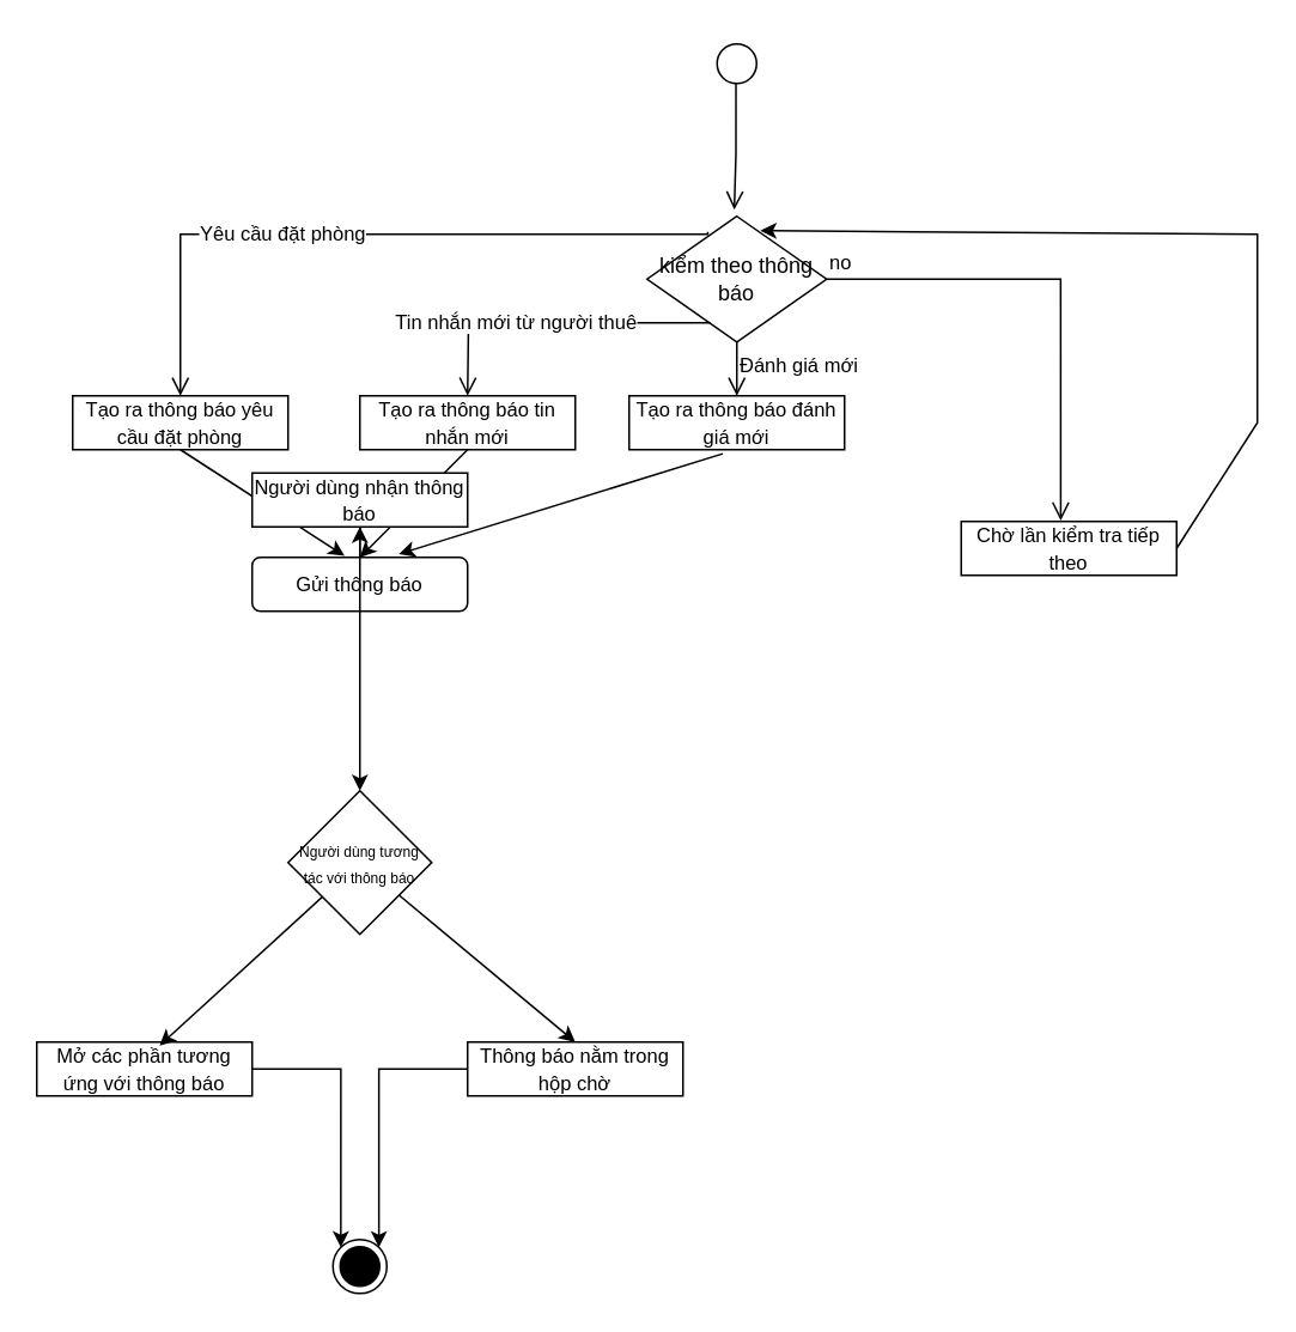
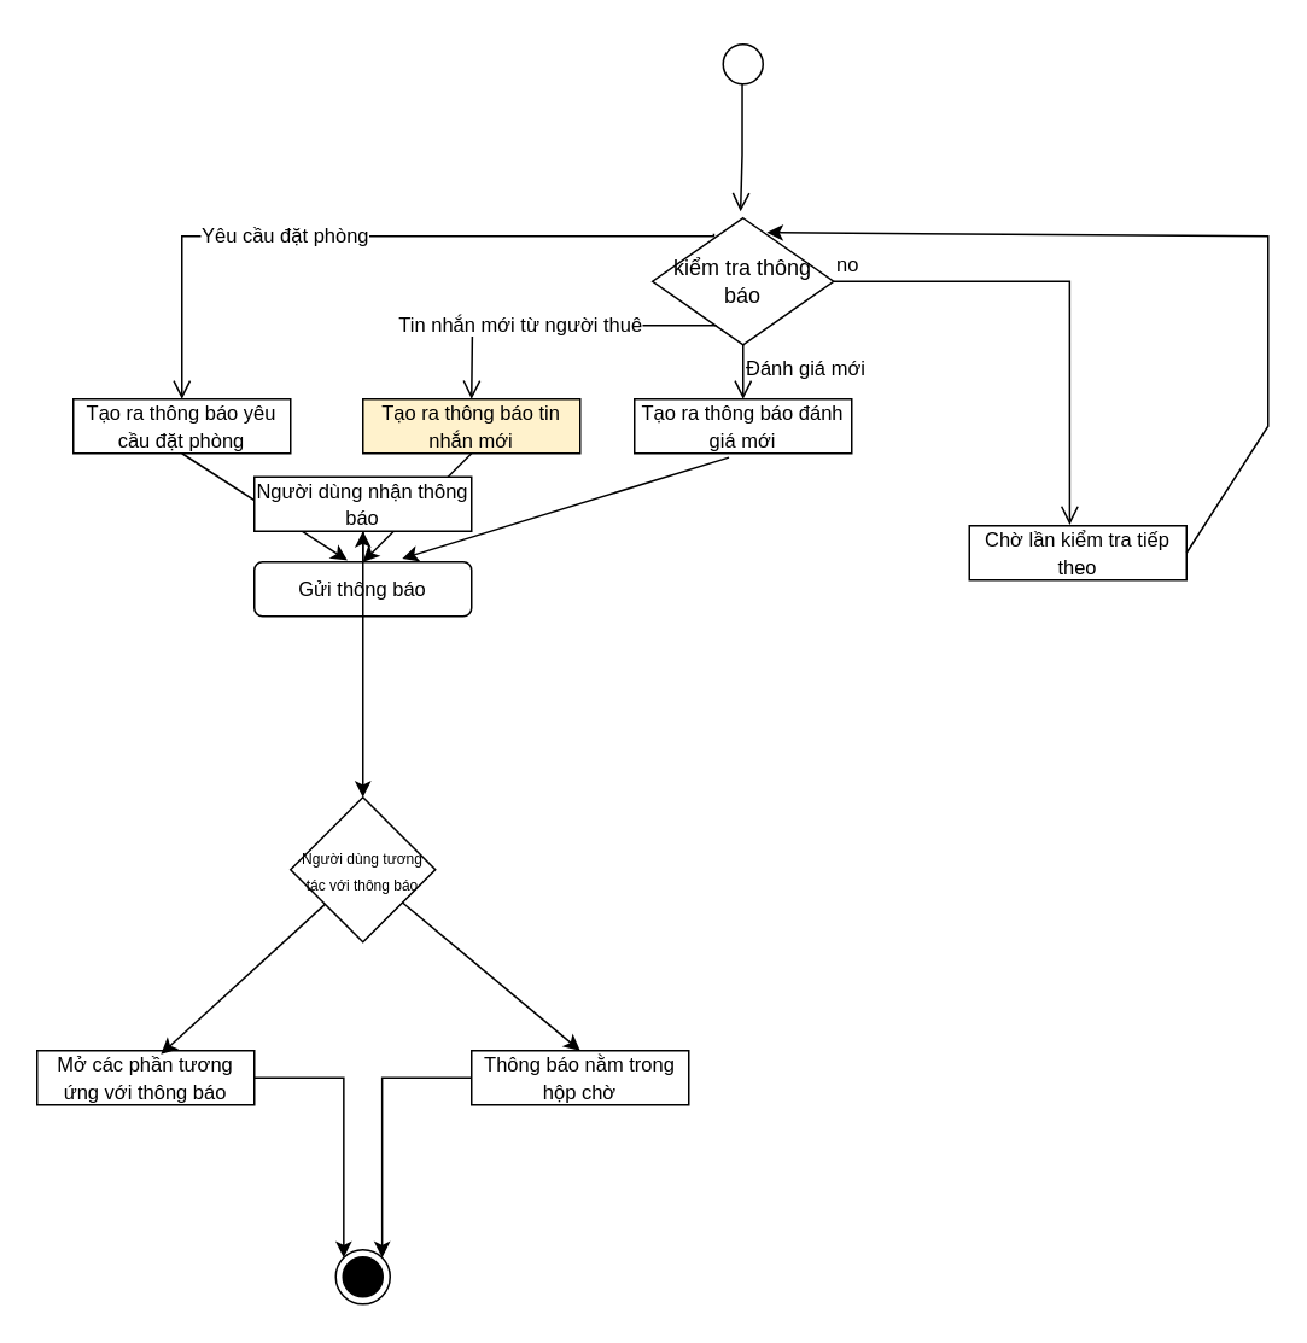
  <mxCell id="0" />
  <mxCell id="1" parent="0" />
  <mxCell id="2" value="" style="ellipse;html=1;shape=startState;" vertex="1" parent="1"><mxGeometry x="395" y="20" width="30" height="30" as="geometry" /></mxCell>
  <mxCell id="3" value="" style="edgeStyle=orthogonalEdgeStyle;html=1;verticalAlign=bottom;endArrow=open;endSize=8;rounded=0;entryX=0.486;entryY=-0.053;entryDx=0;entryDy=0;entryPerimeter=0;exitX=0.484;exitY=0.85;exitDx=0;exitDy=0;exitPerimeter=0;" edge="1" source="2" parent="1" target="4"><mxGeometry relative="1" as="geometry"><mxPoint x="405" y="110" as="targetPoint" /></mxGeometry></mxCell>
- <mxCell id="4" value="kiểm theo thông báo" style="rhombus;whiteSpace=wrap;html=1;" vertex="1" parent="1"><mxGeometry x="360" y="120" width="100" height="70" as="geometry" /></mxCell>
+ <mxCell id="4" value="kiểm tra thông báo" style="rhombus;whiteSpace=wrap;html=1;" vertex="1" parent="1"><mxGeometry x="360" y="120" width="100" height="70" as="geometry" /></mxCell>
  <mxCell id="5" value="no" style="edgeStyle=orthogonalEdgeStyle;html=1;align=left;verticalAlign=bottom;endArrow=open;endSize=8;rounded=0;entryX=0.462;entryY=-0.019;entryDx=0;entryDy=0;entryPerimeter=0;" edge="1" source="4" parent="1" target="7"><mxGeometry x="-1" relative="1" as="geometry"><mxPoint x="550" y="140" as="targetPoint" /></mxGeometry></mxCell>
  <mxCell id="6" value="Đánh giá mới" style="edgeStyle=orthogonalEdgeStyle;html=1;align=left;verticalAlign=top;endArrow=open;endSize=8;rounded=0;" edge="1" source="4" parent="1"><mxGeometry x="-1" relative="1" as="geometry"><mxPoint x="410" y="220" as="targetPoint" /></mxGeometry></mxCell>
  <mxCell id="7" value="&lt;font style=&quot;font-size: 11px;&quot;&gt;Chờ lần kiểm tra tiếp theo&lt;/font&gt;" style="rounded=0;whiteSpace=wrap;html=1;" vertex="1" parent="1"><mxGeometry x="535" y="290" width="120" height="30" as="geometry" /></mxCell>
  <mxCell id="8" value="" style="endArrow=classic;html=1;rounded=0;exitX=1;exitY=0.5;exitDx=0;exitDy=0;entryX=0.631;entryY=0.114;entryDx=0;entryDy=0;entryPerimeter=0;" edge="1" parent="1" source="7" target="4"><mxGeometry width="50" height="50" relative="1" as="geometry"><mxPoint x="430" y="250" as="sourcePoint" /><mxPoint x="430" y="130" as="targetPoint" /><Array as="points"><mxPoint x="700" y="235" /><mxPoint x="700" y="130" /></Array></mxGeometry></mxCell>
  <mxCell id="9" value="&lt;font style=&quot;font-size: 11px;&quot;&gt;Tạo ra thông báo đánh giá mới&lt;/font&gt;" style="rounded=0;whiteSpace=wrap;html=1;" vertex="1" parent="1"><mxGeometry x="350" y="220" width="120" height="30" as="geometry" /></mxCell>
  <mxCell id="10" value="" style="edgeStyle=orthogonalEdgeStyle;html=1;align=left;verticalAlign=top;endArrow=open;endSize=8;rounded=0;exitX=0.352;exitY=0.848;exitDx=0;exitDy=0;exitPerimeter=0;" edge="1" parent="1" source="4"><mxGeometry x="-1" relative="1" as="geometry"><mxPoint x="260" y="220" as="targetPoint" /><mxPoint x="260" y="180" as="sourcePoint" /></mxGeometry></mxCell>
  <mxCell id="11" value="Tin nhắn mới từ người thuê" style="edgeLabel;html=1;align=center;verticalAlign=middle;resizable=0;points=[];" vertex="1" connectable="0" parent="10"><mxGeometry x="0.239" y="-1" relative="1" as="geometry"><mxPoint as="offset" /></mxGeometry></mxCell>
- <mxCell id="12" value="&lt;font style=&quot;font-size: 11px;&quot;&gt;Tạo ra thông báo tin nhắn mới&lt;/font&gt;" style="rounded=0;whiteSpace=wrap;html=1;" vertex="1" parent="1"><mxGeometry x="200" y="220" width="120" height="30" as="geometry" /></mxCell>
+ <mxCell id="12" value="&lt;font style=&quot;font-size: 11px;&quot;&gt;Tạo ra thông báo tin nhắn mới&lt;/font&gt;" style="rounded=0;whiteSpace=wrap;html=1;fillColor=#fff2cc;" vertex="1" parent="1"><mxGeometry x="200" y="220" width="120" height="30" as="geometry" /></mxCell>
  <mxCell id="13" value="&lt;font style=&quot;font-size: 11px;&quot;&gt;Tạo ra thông báo yêu cầu đặt phòng&lt;/font&gt;" style="rounded=0;whiteSpace=wrap;html=1;" vertex="1" parent="1"><mxGeometry x="40" y="220" width="120" height="30" as="geometry" /></mxCell>
  <mxCell id="14" value="" style="edgeStyle=orthogonalEdgeStyle;html=1;align=left;verticalAlign=top;endArrow=open;endSize=8;rounded=0;entryX=0.5;entryY=0;entryDx=0;entryDy=0;exitX=0.338;exitY=0.123;exitDx=0;exitDy=0;exitPerimeter=0;" edge="1" parent="1" source="4" target="13"><mxGeometry x="-1" relative="1" as="geometry"><mxPoint x="100" y="209.99" as="targetPoint" /><mxPoint x="381.417" y="129.998" as="sourcePoint" /><Array as="points"><mxPoint x="394" y="130" /><mxPoint x="100" y="130" /></Array></mxGeometry></mxCell>
  <mxCell id="15" value="Yêu cầu đặt phòng" style="edgeLabel;html=1;align=center;verticalAlign=middle;resizable=0;points=[];" vertex="1" connectable="0" parent="14"><mxGeometry x="0.239" y="-1" relative="1" as="geometry"><mxPoint as="offset" /></mxGeometry></mxCell>
  <mxCell id="16" value="" style="edgeStyle=orthogonalEdgeStyle;rounded=0;orthogonalLoop=1;jettySize=auto;html=1;" edge="1" parent="1" source="17" target="22"><mxGeometry relative="1" as="geometry" /></mxCell>
  <mxCell id="17" value="&lt;span style=&quot;font-size: 11px;&quot;&gt;Gửi thông báo&lt;/span&gt;" style="whiteSpace=wrap;html=1;rounded=1;" vertex="1" parent="1"><mxGeometry x="140" y="310" width="120" height="30" as="geometry" /></mxCell>
  <mxCell id="18" value="" style="endArrow=classic;html=1;rounded=0;exitX=0.5;exitY=1;exitDx=0;exitDy=0;entryX=0.5;entryY=0;entryDx=0;entryDy=0;" edge="1" parent="1" source="12" target="17"><mxGeometry width="50" height="50" relative="1" as="geometry"><mxPoint x="250" y="310" as="sourcePoint" /><mxPoint x="300" y="260" as="targetPoint" /></mxGeometry></mxCell>
  <mxCell id="19" value="" style="endArrow=classic;html=1;rounded=0;exitX=0.5;exitY=1;exitDx=0;exitDy=0;entryX=0.429;entryY=-0.027;entryDx=0;entryDy=0;entryPerimeter=0;" edge="1" parent="1" source="13" target="17"><mxGeometry width="50" height="50" relative="1" as="geometry"><mxPoint x="266" y="262" as="sourcePoint" /><mxPoint x="210" y="320" as="targetPoint" /></mxGeometry></mxCell>
  <mxCell id="20" value="" style="endArrow=classic;html=1;rounded=0;exitX=0.435;exitY=1.075;exitDx=0;exitDy=0;exitPerimeter=0;entryX=0.681;entryY=-0.062;entryDx=0;entryDy=0;entryPerimeter=0;" edge="1" parent="1" source="9" target="17"><mxGeometry width="50" height="50" relative="1" as="geometry"><mxPoint x="276" y="272" as="sourcePoint" /><mxPoint x="220" y="330" as="targetPoint" /></mxGeometry></mxCell>
  <mxCell id="21" value="" style="edgeStyle=orthogonalEdgeStyle;rounded=0;orthogonalLoop=1;jettySize=auto;html=1;" edge="1" parent="1" source="22" target="23"><mxGeometry relative="1" as="geometry" /></mxCell>
  <mxCell id="22" value="&lt;span style=&quot;font-size: 11px;&quot;&gt;Người dùng nhận thông báo&lt;/span&gt;" style="rounded=0;whiteSpace=wrap;html=1;" vertex="1" parent="1"><mxGeometry x="140" y="263" width="120" height="30" as="geometry" /></mxCell>
  <mxCell id="23" value="&lt;font style=&quot;font-size: 8px;&quot;&gt;Người dùng tương tác với thông báo&lt;/font&gt;" style="rhombus;whiteSpace=wrap;html=1;" vertex="1" parent="1"><mxGeometry x="160" y="440" width="80" height="80" as="geometry" /></mxCell>
  <mxCell id="24" style="edgeStyle=orthogonalEdgeStyle;rounded=0;orthogonalLoop=1;jettySize=auto;html=1;entryX=0;entryY=0;entryDx=0;entryDy=0;" edge="1" parent="1" source="25" target="30"><mxGeometry relative="1" as="geometry" /></mxCell>
  <mxCell id="25" value="&lt;span style=&quot;font-size: 11px;&quot;&gt;Mở các phần tương ứng với thông báo&lt;/span&gt;" style="rounded=0;whiteSpace=wrap;html=1;" vertex="1" parent="1"><mxGeometry x="20" y="580" width="120" height="30" as="geometry" /></mxCell>
  <mxCell id="26" style="edgeStyle=orthogonalEdgeStyle;rounded=0;orthogonalLoop=1;jettySize=auto;html=1;exitX=0;exitY=0.5;exitDx=0;exitDy=0;entryX=1;entryY=0;entryDx=0;entryDy=0;" edge="1" parent="1" source="27" target="30"><mxGeometry relative="1" as="geometry" /></mxCell>
  <mxCell id="27" value="&lt;span style=&quot;font-size: 11px;&quot;&gt;Thông báo nằm trong hộp chờ&lt;/span&gt;" style="rounded=0;whiteSpace=wrap;html=1;" vertex="1" parent="1"><mxGeometry x="260" y="580" width="120" height="30" as="geometry" /></mxCell>
  <mxCell id="28" value="" style="endArrow=classic;html=1;rounded=0;entryX=0.57;entryY=0.067;entryDx=0;entryDy=0;entryPerimeter=0;" edge="1" parent="1" source="23" target="25"><mxGeometry width="50" height="50" relative="1" as="geometry"><mxPoint x="120" y="550" as="sourcePoint" /><mxPoint x="170" y="500" as="targetPoint" /></mxGeometry></mxCell>
  <mxCell id="29" value="" style="endArrow=classic;html=1;rounded=0;entryX=0.5;entryY=0;entryDx=0;entryDy=0;" edge="1" parent="1" source="23" target="27"><mxGeometry width="50" height="50" relative="1" as="geometry"><mxPoint x="188" y="518" as="sourcePoint" /><mxPoint x="98" y="592" as="targetPoint" /></mxGeometry></mxCell>
  <mxCell id="30" value="" style="ellipse;html=1;shape=endState;fillColor=#000000;strokeColor=#000000;" vertex="1" parent="1"><mxGeometry x="185" y="690" width="30" height="30" as="geometry" /></mxCell>
